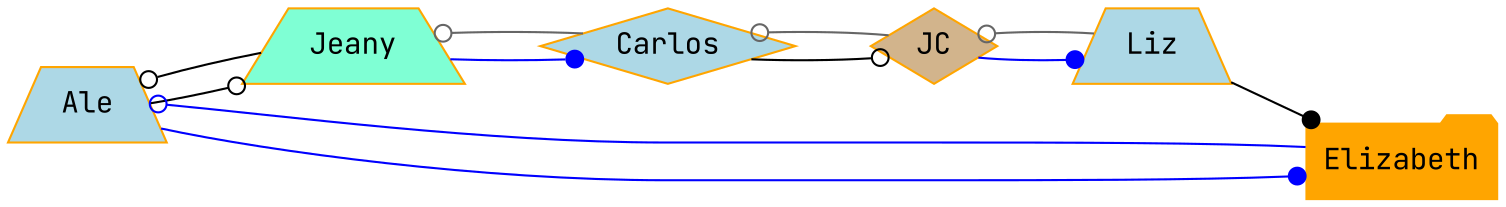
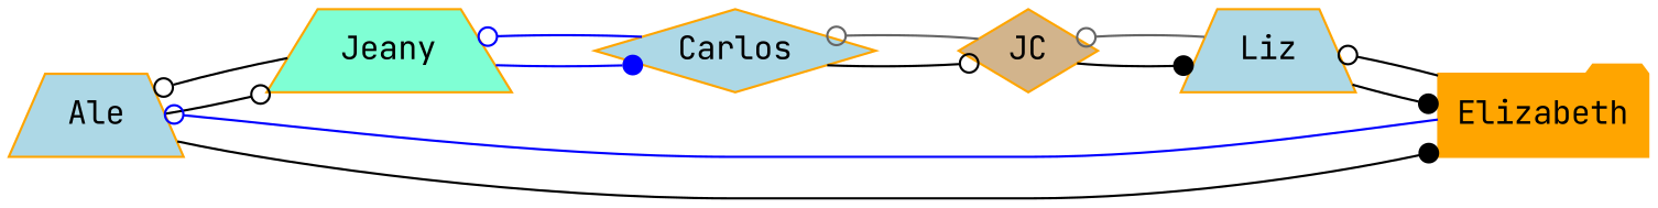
  digraph {
    fontname="JetBrains Mono"
    rankdir=LR
    node [color=orange fillcolor=lightblue fontname="JetBrains Mono" shape=trapezium style=filled]
    edge [arrowhead=odot color=black fontname="JetBrains Mono"]
    n1 [label=Ale]
    n2 [fillcolor=aquamarine label=Jeany]
    n3 [fillcolor=orange label=Elizabeth shape=folder]
    n4 [label=Carlos shape=diamond]
    n5 [label=Liz]
    n6 [fillcolor=tan label=JC shape=diamond]
    n1 -> n2
-   n1 -> n3 [arrowhead=dot color=blue]
+   n1 -> n3 [arrowhead=dot]
    n2 -> n1
    n2 -> n4 [arrowhead=dot color=blue]
    n3 -> n1 [color=blue]
-   n4 -> n2 [color=gray40]
+   n3 -> n5
+   n4 -> n2 [color=blue]
    n4 -> n6
    n5 -> n3 [arrowhead=dot]
    n5 -> n6 [color=gray40]
    n6 -> n4 [color=gray40]
-   n6 -> n5 [arrowhead=dot color=blue]
+   n6 -> n5 [arrowhead=dot]
  }
